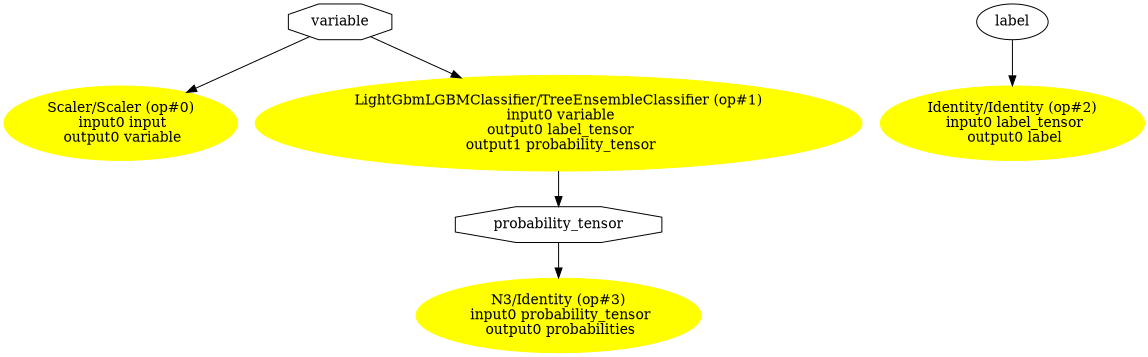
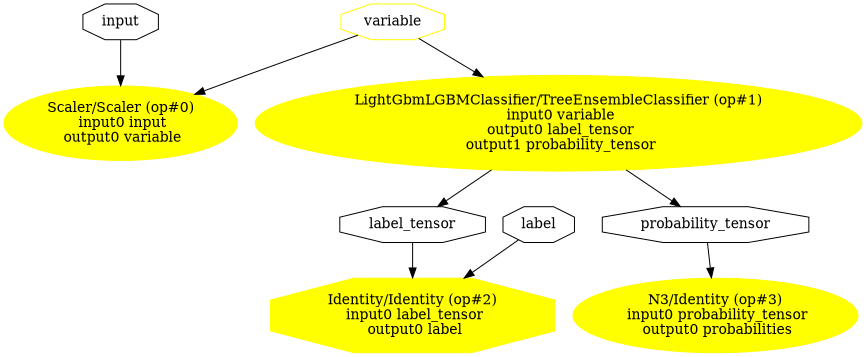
  digraph {
    rankdir=TB
    node [shape=octagon]
    "Scaler/Scaler (op#0)\n input0 input\n output0 variable" [color=yellow fillcolor=yellow height=1.041 style=filled width=3.2605 shape=""]
-   n2 [height=0.5 label=variable width=1.4461]
+   n2 [height=0.5 label=variable width=1.4461 color=yellow]
    "LightGbmLGBMClassifier/TreeEnsembleClassifier (op#1)\n input0 variable\n output0 label_tensor\n output1 probability_tensor" [color=yellow fillcolor=yellow height=1.3356 style=filled width=8.4853 shape=""]
+   n4 [height=0.5 label=label_tensor width=2.0323]
    n5 [height=0.5 label=probability_tensor width=2.8921]
-   "Identity/Identity (op#2)\n input0 label_tensor\n output0 label" [color=yellow fillcolor=yellow height=1.041 style=filled width=3.6927 shape=""]
+   n6 [height=0.5 label=input width=1.0552]
+   "Identity/Identity (op#2)\n input0 label_tensor\n output0 label" [color=yellow fillcolor=yellow height=1.041 style=filled width=3.6927]
    "N3/Identity (op#3)\n input0 probability_tensor\n output0 probabilities" [color=yellow fillcolor=yellow height=1.041 style=filled width=3.9873 shape=""]
-   n9 [height=0.5 label=label shape=ellipse width=0.99661]
+   n9 [height=0.5 label=label width=0.99661]
    n2 -> "Scaler/Scaler (op#0)\n input0 input\n output0 variable"
    n2 -> "LightGbmLGBMClassifier/TreeEnsembleClassifier (op#1)\n input0 variable\n output0 label_tensor\n output1 probability_tensor"
+   "LightGbmLGBMClassifier/TreeEnsembleClassifier (op#1)\n input0 variable\n output0 label_tensor\n output1 probability_tensor" -> n4
    "LightGbmLGBMClassifier/TreeEnsembleClassifier (op#1)\n input0 variable\n output0 label_tensor\n output1 probability_tensor" -> n5
+   n4 -> "Identity/Identity (op#2)\n input0 label_tensor\n output0 label"
    n5 -> "N3/Identity (op#3)\n input0 probability_tensor\n output0 probabilities"
+   n6 -> "Scaler/Scaler (op#0)\n input0 input\n output0 variable"
    n9 -> "Identity/Identity (op#2)\n input0 label_tensor\n output0 label"
  }
